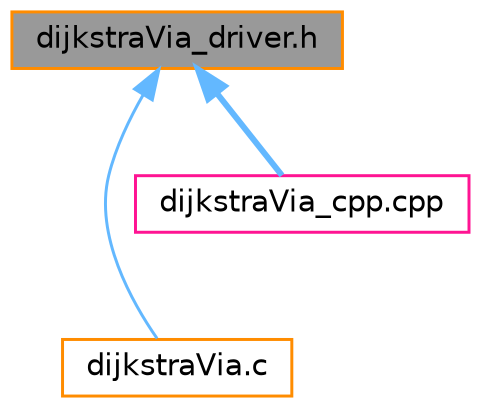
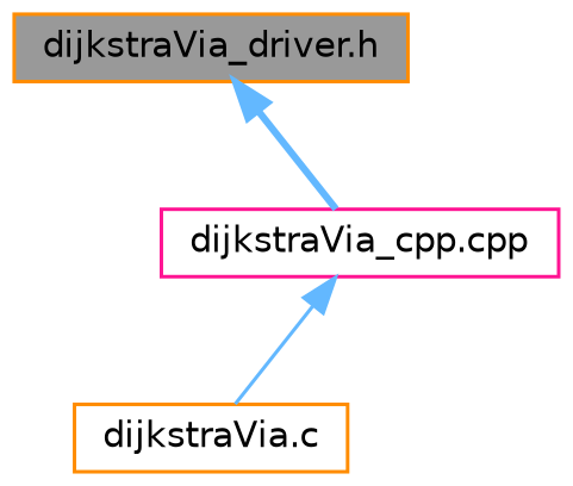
  digraph {
    node [color=darkorange fillcolor=white fontname=Helvetica fontsize=10 shape=box style=filled]
    edge [color=steelblue1 dir=back fontname=Helvetica fontsize=10 labelfontname=Helvetica labelfontsize=10]
    n1 [fillcolor=grey60 fontcolor=black height=0.2 label="dijkstraVia_driver.h" width=0.4]
    n2 [height=0.2 label="dijkstraVia.c" width=0.4]
    n3 [color=deeppink height=0.2 label="dijkstraVia_cpp.cpp" width=0.4]
-   n1 -> n2 [style=solid]
+   n3 -> n2 [style=solid]
    n1 -> n3 [style=bold]
  }
